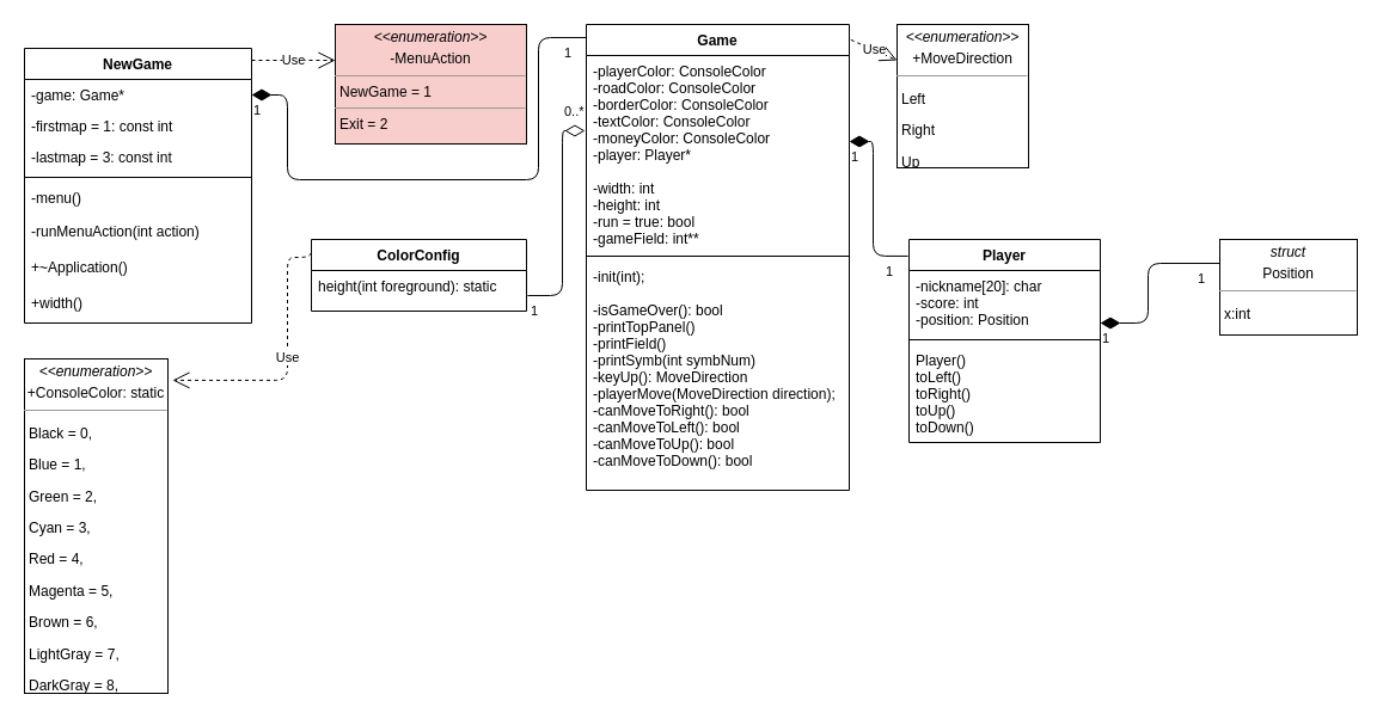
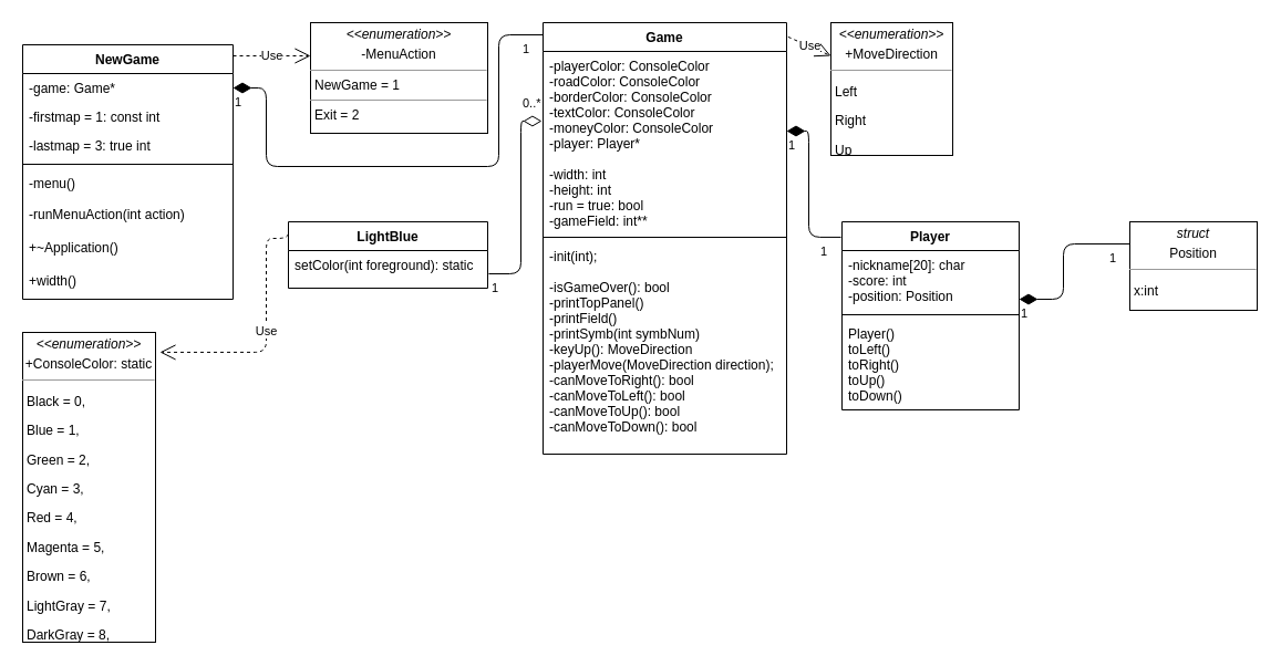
  <mxCell id="0" />
  <mxCell id="1" parent="0" />
  <mxCell id="2" value="NewGame&#10;" style="swimlane;fontStyle=1;align=center;verticalAlign=top;childLayout=stackLayout;horizontal=1;startSize=26;horizontalStack=0;resizeParent=1;resizeLast=0;collapsible=1;marginBottom=0;rounded=0;shadow=0;strokeWidth=1;" parent="1" vertex="1"><mxGeometry x="20" y="40" width="190" height="230" as="geometry"><mxRectangle x="80" y="40" width="160" height="26" as="alternateBounds" /></mxGeometry></mxCell>
  <mxCell id="3" value="-game: Game* " style="text;align=left;verticalAlign=top;spacingLeft=4;spacingRight=4;overflow=hidden;rotatable=0;points=[[0,0.5],[1,0.5]];portConstraint=eastwest;" parent="2" vertex="1"><mxGeometry y="26" width="190" height="26" as="geometry" /></mxCell>
  <mxCell id="4" value="-firstmap = 1: const int " style="text;align=left;verticalAlign=top;spacingLeft=4;spacingRight=4;overflow=hidden;rotatable=0;points=[[0,0.5],[1,0.5]];portConstraint=eastwest;rounded=0;shadow=0;html=0;" parent="2" vertex="1"><mxGeometry y="52" width="190" height="26" as="geometry" /></mxCell>
- <mxCell id="5" value="-lastmap = 3: const int " style="text;align=left;verticalAlign=top;spacingLeft=4;spacingRight=4;overflow=hidden;rotatable=0;points=[[0,0.5],[1,0.5]];portConstraint=eastwest;rounded=0;shadow=0;html=0;" parent="2" vertex="1"><mxGeometry y="78" width="190" height="26" as="geometry" /></mxCell>
+ <mxCell id="5" value="-lastmap = 3: true int " style="text;align=left;verticalAlign=top;spacingLeft=4;spacingRight=4;overflow=hidden;rotatable=0;points=[[0,0.5],[1,0.5]];portConstraint=eastwest;rounded=0;shadow=0;html=0;" parent="2" vertex="1"><mxGeometry y="78" width="190" height="26" as="geometry" /></mxCell>
  <mxCell id="6" value="" style="line;html=1;strokeWidth=1;align=left;verticalAlign=middle;spacingTop=-1;spacingLeft=3;spacingRight=3;rotatable=0;labelPosition=right;points=[];portConstraint=eastwest;" parent="2" vertex="1"><mxGeometry y="104" width="190" height="8" as="geometry" /></mxCell>
  <mxCell id="7" value="-menu()" style="text;align=left;verticalAlign=top;spacingLeft=4;spacingRight=4;overflow=hidden;rotatable=0;points=[[0,0.5],[1,0.5]];portConstraint=eastwest;" parent="2" vertex="1"><mxGeometry y="112" width="190" height="28" as="geometry" /></mxCell>
  <mxCell id="8" value="-runMenuAction(int action)" style="text;align=left;verticalAlign=top;spacingLeft=4;spacingRight=4;overflow=hidden;rotatable=0;points=[[0,0.5],[1,0.5]];portConstraint=eastwest;" vertex="1" parent="2"><mxGeometry y="140" width="190" height="30" as="geometry" /></mxCell>
  <mxCell id="9" value="+~Application()" style="text;align=left;verticalAlign=top;spacingLeft=4;spacingRight=4;overflow=hidden;rotatable=0;points=[[0,0.5],[1,0.5]];portConstraint=eastwest;" vertex="1" parent="2"><mxGeometry y="170" width="190" height="30" as="geometry" /></mxCell>
  <mxCell id="10" value="+width()" style="text;align=left;verticalAlign=top;spacingLeft=4;spacingRight=4;overflow=hidden;rotatable=0;points=[[0,0.5],[1,0.5]];portConstraint=eastwest;" vertex="1" parent="2"><mxGeometry y="200" width="190" height="30" as="geometry" /></mxCell>
- <mxCell id="11" value="&lt;p style=&quot;margin: 0px ; margin-top: 4px ; text-align: center&quot;&gt;&lt;i&gt;&amp;lt;&amp;lt;enumeration&amp;gt;&amp;gt;&lt;/i&gt;&lt;br&gt;&lt;/p&gt;&lt;p style=&quot;margin: 0px ; margin-top: 4px ; text-align: center&quot;&gt;-MenuAction&lt;/p&gt;&lt;hr size=&quot;1&quot;&gt;&lt;p style=&quot;margin: 0px ; margin-left: 4px&quot;&gt;NewGame = 1&lt;/p&gt;&lt;hr size=&quot;1&quot;&gt;&lt;p style=&quot;margin: 0px ; margin-left: 4px&quot;&gt;Exit = 2&lt;/p&gt;" style="verticalAlign=top;align=left;overflow=fill;fontSize=12;fontFamily=Helvetica;html=1;fillColor=#f8cecc;" vertex="1" parent="1"><mxGeometry x="280" y="20" width="160" height="100" as="geometry" /></mxCell>
+ <mxCell id="11" value="&lt;p style=&quot;margin: 0px ; margin-top: 4px ; text-align: center&quot;&gt;&lt;i&gt;&amp;lt;&amp;lt;enumeration&amp;gt;&amp;gt;&lt;/i&gt;&lt;br&gt;&lt;/p&gt;&lt;p style=&quot;margin: 0px ; margin-top: 4px ; text-align: center&quot;&gt;-MenuAction&lt;/p&gt;&lt;hr size=&quot;1&quot;&gt;&lt;p style=&quot;margin: 0px ; margin-left: 4px&quot;&gt;NewGame = 1&lt;/p&gt;&lt;hr size=&quot;1&quot;&gt;&lt;p style=&quot;margin: 0px ; margin-left: 4px&quot;&gt;Exit = 2&lt;/p&gt;" style="verticalAlign=top;align=left;overflow=fill;fontSize=12;fontFamily=Helvetica;html=1;" vertex="1" parent="1"><mxGeometry x="280" y="20" width="160" height="100" as="geometry" /></mxCell>
  <mxCell id="12" value="Use" style="endArrow=open;endSize=12;dashed=1;html=1;" edge="1" parent="1"><mxGeometry width="160" relative="1" as="geometry"><mxPoint x="210" y="50" as="sourcePoint" /><mxPoint x="280" y="50" as="targetPoint" /></mxGeometry></mxCell>
  <mxCell id="13" value="Game" style="swimlane;fontStyle=1;align=center;verticalAlign=top;childLayout=stackLayout;horizontal=1;startSize=26;horizontalStack=0;resizeParent=1;resizeParentMax=0;resizeLast=0;collapsible=1;marginBottom=0;" vertex="1" parent="1"><mxGeometry x="490" y="20" width="220" height="390" as="geometry" /></mxCell>
  <mxCell id="14" value="-playerColor: ConsoleColor &#10;-roadColor: ConsoleColor &#10;-borderColor: ConsoleColor &#10;-textColor: ConsoleColor &#10;-moneyColor: ConsoleColor &#10;-player: Player* &#10;&#10;-width: int &#10;-height: int &#10;-run = true: bool &#10;-gameField: int** &#10;&#10;" style="text;strokeColor=none;fillColor=none;align=left;verticalAlign=top;spacingLeft=4;spacingRight=4;overflow=hidden;rotatable=0;points=[[0,0.5],[1,0.5]];portConstraint=eastwest;" vertex="1" parent="13"><mxGeometry y="26" width="220" height="164" as="geometry" /></mxCell>
  <mxCell id="15" value="" style="line;strokeWidth=1;fillColor=none;align=left;verticalAlign=middle;spacingTop=-1;spacingLeft=3;spacingRight=3;rotatable=0;labelPosition=right;points=[];portConstraint=eastwest;" vertex="1" parent="13"><mxGeometry y="190" width="220" height="8" as="geometry" /></mxCell>
  <mxCell id="16" value="-init(int);&#10;&#10;-isGameOver(): bool &#10;-printTopPanel()&#10;-printField()&#10;-printSymb(int symbNum)&#10;-keyUp(): MoveDirection &#10;-playerMove(MoveDirection direction);&#10;-canMoveToRight(): bool &#10;-canMoveToLeft(): bool &#10;-canMoveToUp(): bool &#10;-canMoveToDown(): bool " style="text;strokeColor=none;fillColor=none;align=left;verticalAlign=top;spacingLeft=4;spacingRight=4;overflow=hidden;rotatable=0;points=[[0,0.5],[1,0.5]];portConstraint=eastwest;" vertex="1" parent="13"><mxGeometry y="198" width="220" height="192" as="geometry" /></mxCell>
  <mxCell id="17" value="&lt;p style=&quot;margin: 0px ; margin-top: 4px ; text-align: center&quot;&gt;&lt;i&gt;&amp;lt;&amp;lt;enumeration&amp;gt;&amp;gt;&lt;/i&gt;&lt;br&gt;&lt;/p&gt;&lt;p style=&quot;margin: 0px ; margin-top: 4px ; text-align: center&quot;&gt;+MoveDirection&lt;/p&gt;&lt;hr size=&quot;1&quot;&gt;&lt;p style=&quot;margin-right: 0px ; margin-bottom: 0px ; margin-left: 4px&quot;&gt;Left&lt;/p&gt;&lt;p style=&quot;margin-right: 0px ; margin-bottom: 0px ; margin-left: 4px&quot;&gt;&lt;span&gt;&#09;&#09;&lt;/span&gt;Right&lt;/p&gt;&lt;p style=&quot;margin-right: 0px ; margin-bottom: 0px ; margin-left: 4px&quot;&gt;&lt;span&gt;&#09;&#09;&lt;/span&gt;Up&lt;/p&gt;&lt;p style=&quot;margin-right: 0px ; margin-bottom: 0px ; margin-left: 4px&quot;&gt;&lt;span&gt;&#09;&#09;&lt;/span&gt;Down&lt;/p&gt;&lt;p style=&quot;margin-right: 0px ; margin-bottom: 0px ; margin-left: 4px&quot;&gt;&lt;span&gt;&#09;&#09;&lt;/span&gt;None&lt;/p&gt;" style="verticalAlign=top;align=left;overflow=fill;fontSize=12;fontFamily=Helvetica;html=1;" vertex="1" parent="1"><mxGeometry x="750" y="20" width="110" height="120" as="geometry" /></mxCell>
  <mxCell id="18" value="Use" style="endArrow=open;endSize=12;dashed=1;html=1;entryX=0;entryY=0.25;entryDx=0;entryDy=0;exitX=1.006;exitY=0.033;exitDx=0;exitDy=0;exitPerimeter=0;" edge="1" parent="1" source="13" target="17"><mxGeometry width="160" relative="1" as="geometry"><mxPoint x="630" y="69.5" as="sourcePoint" /><mxPoint x="700" y="69.5" as="targetPoint" /></mxGeometry></mxCell>
  <mxCell id="19" value="&lt;p style=&quot;margin: 0px ; margin-top: 4px ; text-align: center&quot;&gt;&lt;i&gt;struct&lt;/i&gt;&lt;/p&gt;&lt;p style=&quot;margin: 0px ; margin-top: 4px ; text-align: center&quot;&gt;Position&lt;/p&gt;&lt;hr size=&quot;1&quot;&gt;&lt;p style=&quot;margin-right: 0px ; margin-bottom: 0px ; margin-left: 4px&quot;&gt;x:int&lt;/p&gt;&lt;p style=&quot;margin-right: 0px ; margin-bottom: 0px ; margin-left: 4px&quot;&gt;y:int&lt;/p&gt;" style="verticalAlign=top;align=left;overflow=fill;fontSize=12;fontFamily=Helvetica;html=1;" vertex="1" parent="1"><mxGeometry x="1020" y="200" width="115" height="80" as="geometry" /></mxCell>
  <mxCell id="20" value="Player" style="swimlane;fontStyle=1;align=center;verticalAlign=top;childLayout=stackLayout;horizontal=1;startSize=26;horizontalStack=0;resizeParent=1;resizeParentMax=0;resizeLast=0;collapsible=1;marginBottom=0;" vertex="1" parent="1"><mxGeometry x="760" y="200" width="160" height="170" as="geometry" /></mxCell>
  <mxCell id="21" value="-nickname[20]: char &#10;-score: int &#10;-position: Position &#10;" style="text;strokeColor=none;fillColor=none;align=left;verticalAlign=top;spacingLeft=4;spacingRight=4;overflow=hidden;rotatable=0;points=[[0,0.5],[1,0.5]];portConstraint=eastwest;" vertex="1" parent="20"><mxGeometry y="26" width="160" height="54" as="geometry" /></mxCell>
  <mxCell id="22" value="" style="line;strokeWidth=1;fillColor=none;align=left;verticalAlign=middle;spacingTop=-1;spacingLeft=3;spacingRight=3;rotatable=0;labelPosition=right;points=[];portConstraint=eastwest;" vertex="1" parent="20"><mxGeometry y="80" width="160" height="8" as="geometry" /></mxCell>
  <mxCell id="23" value="&#09;Player()&#10;toLeft()&#10;toRight()&#10;toUp()&#10;toDown()&#10;" style="text;strokeColor=none;fillColor=none;align=left;verticalAlign=top;spacingLeft=4;spacingRight=4;overflow=hidden;rotatable=0;points=[[0,0.5],[1,0.5]];portConstraint=eastwest;" vertex="1" parent="20"><mxGeometry y="88" width="160" height="82" as="geometry" /></mxCell>
  <mxCell id="24" value="" style="endArrow=none;html=1;endSize=12;startArrow=diamondThin;startSize=14;startFill=1;edgeStyle=orthogonalEdgeStyle;strokeColor=#000000;exitX=1;exitY=0.5;exitDx=0;exitDy=0;endFill=0;" edge="1" parent="1" source="3"><mxGeometry relative="1" as="geometry"><mxPoint x="210" y="114" as="sourcePoint" /><mxPoint x="490" y="31" as="targetPoint" /><Array as="points"><mxPoint x="240" y="79" /><mxPoint x="240" y="150" /><mxPoint x="450" y="150" /><mxPoint x="450" y="31" /></Array></mxGeometry></mxCell>
  <mxCell id="25" value="1" style="edgeLabel;resizable=0;html=1;align=left;verticalAlign=top;" connectable="0" vertex="1" parent="24"><mxGeometry x="-1" relative="1" as="geometry" /></mxCell>
  <mxCell id="26" value="1" style="edgeLabel;resizable=0;html=1;align=right;verticalAlign=top;" connectable="0" vertex="1" parent="24"><mxGeometry x="1" relative="1" as="geometry"><mxPoint x="-11.9" as="offset" /></mxGeometry></mxCell>
  <mxCell id="27" value="" style="endArrow=none;html=1;endSize=12;startArrow=diamondThin;startSize=14;startFill=1;edgeStyle=orthogonalEdgeStyle;strokeColor=#000000;endFill=0;entryX=-0.006;entryY=0.082;entryDx=0;entryDy=0;entryPerimeter=0;" edge="1" parent="1" target="20"><mxGeometry relative="1" as="geometry"><mxPoint x="710" y="118" as="sourcePoint" /><mxPoint x="990" y="70" as="targetPoint" /><Array as="points"><mxPoint x="730" y="118" /><mxPoint x="730" y="214" /></Array></mxGeometry></mxCell>
  <mxCell id="28" value="1" style="edgeLabel;resizable=0;html=1;align=left;verticalAlign=top;" connectable="0" vertex="1" parent="27"><mxGeometry x="-1" relative="1" as="geometry" /></mxCell>
  <mxCell id="29" value="1" style="edgeLabel;resizable=0;html=1;align=right;verticalAlign=top;" connectable="0" vertex="1" parent="27"><mxGeometry x="1" relative="1" as="geometry"><mxPoint x="-11.9" as="offset" /></mxGeometry></mxCell>
  <mxCell id="30" value="" style="endArrow=none;html=1;endSize=12;startArrow=diamondThin;startSize=14;startFill=1;edgeStyle=orthogonalEdgeStyle;strokeColor=#000000;endFill=0;entryX=0;entryY=0.25;entryDx=0;entryDy=0;" edge="1" parent="1" target="19"><mxGeometry relative="1" as="geometry"><mxPoint x="920" y="270.03" as="sourcePoint" /><mxPoint x="969.04" y="365.97" as="targetPoint" /><Array as="points"><mxPoint x="960" y="270" /><mxPoint x="960" y="220" /></Array></mxGeometry></mxCell>
  <mxCell id="31" value="1" style="edgeLabel;resizable=0;html=1;align=left;verticalAlign=top;" connectable="0" vertex="1" parent="30"><mxGeometry x="-1" relative="1" as="geometry" /></mxCell>
  <mxCell id="32" value="1" style="edgeLabel;resizable=0;html=1;align=right;verticalAlign=top;" connectable="0" vertex="1" parent="30"><mxGeometry x="1" relative="1" as="geometry"><mxPoint x="-11.9" as="offset" /></mxGeometry></mxCell>
  <mxCell id="33" value="&lt;p style=&quot;margin: 0px ; margin-top: 4px ; text-align: center&quot;&gt;&lt;i&gt;&amp;lt;&amp;lt;enumeration&amp;gt;&amp;gt;&lt;/i&gt;&lt;br&gt;&lt;/p&gt;&lt;p style=&quot;margin: 0px ; margin-top: 4px ; text-align: center&quot;&gt;+ConsoleColor: static&lt;/p&gt;&lt;hr size=&quot;1&quot;&gt;&lt;p style=&quot;margin-right: 0px ; margin-bottom: 0px ; margin-left: 4px&quot;&gt;Black = 0,&lt;/p&gt;&lt;p style=&quot;margin-right: 0px ; margin-bottom: 0px ; margin-left: 4px&quot;&gt;&lt;span&gt;&#09;&#09;&lt;/span&gt;Blue = 1,&lt;/p&gt;&lt;p style=&quot;margin-right: 0px ; margin-bottom: 0px ; margin-left: 4px&quot;&gt;&lt;span&gt;&#09;&#09;&lt;/span&gt;Green = 2,&lt;/p&gt;&lt;p style=&quot;margin-right: 0px ; margin-bottom: 0px ; margin-left: 4px&quot;&gt;&lt;span&gt;&#09;&#09;&lt;/span&gt;Cyan = 3,&lt;/p&gt;&lt;p style=&quot;margin-right: 0px ; margin-bottom: 0px ; margin-left: 4px&quot;&gt;&lt;span&gt;&#09;&#09;&lt;/span&gt;Red = 4,&lt;/p&gt;&lt;p style=&quot;margin-right: 0px ; margin-bottom: 0px ; margin-left: 4px&quot;&gt;&lt;span&gt;&#09;&#09;&lt;/span&gt;Magenta = 5,&lt;/p&gt;&lt;p style=&quot;margin-right: 0px ; margin-bottom: 0px ; margin-left: 4px&quot;&gt;&lt;span&gt;&#09;&#09;&lt;/span&gt;Brown = 6,&lt;/p&gt;&lt;p style=&quot;margin-right: 0px ; margin-bottom: 0px ; margin-left: 4px&quot;&gt;&lt;span&gt;&#09;&#09;&lt;/span&gt;LightGray = 7,&lt;/p&gt;&lt;p style=&quot;margin-right: 0px ; margin-bottom: 0px ; margin-left: 4px&quot;&gt;&lt;span&gt;&#09;&#09;&lt;/span&gt;DarkGray = 8,&lt;/p&gt;&lt;p style=&quot;margin-right: 0px ; margin-bottom: 0px ; margin-left: 4px&quot;&gt;&lt;span&gt;&#09;&#09;&lt;/span&gt;LightBlue = 9,&lt;/p&gt;&lt;p style=&quot;margin-right: 0px ; margin-bottom: 0px ; margin-left: 4px&quot;&gt;&lt;span&gt;&#09;&#09;&lt;/span&gt;LightGreen = 10,&lt;/p&gt;&lt;p style=&quot;margin-right: 0px ; margin-bottom: 0px ; margin-left: 4px&quot;&gt;&lt;span&gt;&#09;&#09;&lt;/span&gt;LightCyan = 11,&lt;/p&gt;&lt;p style=&quot;margin-right: 0px ; margin-bottom: 0px ; margin-left: 4px&quot;&gt;&lt;span&gt;&#09;&#09;&lt;/span&gt;LightRed = 12,&lt;/p&gt;&lt;p style=&quot;margin-right: 0px ; margin-bottom: 0px ; margin-left: 4px&quot;&gt;&lt;span&gt;&#09;&#09;&lt;/span&gt;LightMagenta = 13,&lt;/p&gt;&lt;p style=&quot;margin-right: 0px ; margin-bottom: 0px ; margin-left: 4px&quot;&gt;&lt;span&gt;&#09;&#09;&lt;/span&gt;Yellow = 14,&lt;/p&gt;&lt;p style=&quot;margin-right: 0px ; margin-bottom: 0px ; margin-left: 4px&quot;&gt;&lt;span&gt;&#09;&#09;&lt;/span&gt;White = 15&lt;/p&gt;" style="verticalAlign=top;align=left;overflow=fill;fontSize=12;fontFamily=Helvetica;html=1;" vertex="1" parent="1"><mxGeometry x="20" y="300" width="120" height="280" as="geometry" /></mxCell>
- <mxCell id="34" value="ColorConfig" style="swimlane;fontStyle=1;align=center;verticalAlign=top;childLayout=stackLayout;horizontal=1;startSize=26;horizontalStack=0;resizeParent=1;resizeParentMax=0;resizeLast=0;collapsible=1;marginBottom=0;" vertex="1" parent="1"><mxGeometry x="260" y="200" width="180" height="60" as="geometry" /></mxCell>
- <mxCell id="35" value="height(int foreground): static" style="text;strokeColor=none;fillColor=none;align=left;verticalAlign=top;spacingLeft=4;spacingRight=4;overflow=hidden;rotatable=0;points=[[0,0.5],[1,0.5]];portConstraint=eastwest;" vertex="1" parent="34"><mxGeometry y="26" width="180" height="34" as="geometry" /></mxCell>
+ <mxCell id="34" value="LightBlue" style="swimlane;fontStyle=1;align=center;verticalAlign=top;childLayout=stackLayout;horizontal=1;startSize=26;horizontalStack=0;resizeParent=1;resizeParentMax=0;resizeLast=0;collapsible=1;marginBottom=0;" vertex="1" parent="1"><mxGeometry x="260" y="200" width="180" height="60" as="geometry" /></mxCell>
+ <mxCell id="35" value="setColor(int foreground): static" style="text;strokeColor=none;fillColor=none;align=left;verticalAlign=top;spacingLeft=4;spacingRight=4;overflow=hidden;rotatable=0;points=[[0,0.5],[1,0.5]];portConstraint=eastwest;" vertex="1" parent="34"><mxGeometry y="26" width="180" height="34" as="geometry" /></mxCell>
  <mxCell id="36" value="Use" style="endArrow=open;endSize=12;dashed=1;html=1;exitX=0;exitY=0.088;exitDx=0;exitDy=0;exitPerimeter=0;entryX=1.033;entryY=0.064;entryDx=0;entryDy=0;entryPerimeter=0;edgeStyle=orthogonalEdgeStyle;" edge="1" parent="1" source="34" target="33"><mxGeometry width="160" relative="1" as="geometry"><mxPoint x="220" y="60" as="sourcePoint" /><mxPoint x="290" y="60" as="targetPoint" /><Array as="points"><mxPoint x="240" y="215" /><mxPoint x="240" y="318" /></Array></mxGeometry></mxCell>
  <mxCell id="37" value="" style="endArrow=none;html=1;endSize=12;startArrow=diamondThin;startSize=14;startFill=0;edgeStyle=orthogonalEdgeStyle;strokeColor=#000000;exitX=-0.005;exitY=0.384;exitDx=0;exitDy=0;endFill=0;exitPerimeter=0;entryX=1.006;entryY=0.389;entryDx=0;entryDy=0;entryPerimeter=0;" edge="1" parent="1" source="14"><mxGeometry relative="1" as="geometry"><mxPoint x="220" y="89" as="sourcePoint" /><mxPoint x="440.96" y="247.006" as="targetPoint" /><Array as="points"><mxPoint x="470" y="109" /><mxPoint x="470" y="247" /></Array></mxGeometry></mxCell>
  <mxCell id="38" value="0..*" style="edgeLabel;resizable=0;html=1;align=left;verticalAlign=top;" connectable="0" vertex="1" parent="37"><mxGeometry x="-1" relative="1" as="geometry"><mxPoint x="-18.9" y="-28.98" as="offset" /></mxGeometry></mxCell>
  <mxCell id="39" value="1" style="edgeLabel;resizable=0;html=1;align=right;verticalAlign=top;" connectable="0" vertex="1" parent="37"><mxGeometry x="1" relative="1" as="geometry"><mxPoint x="9.1" as="offset" /></mxGeometry></mxCell>
